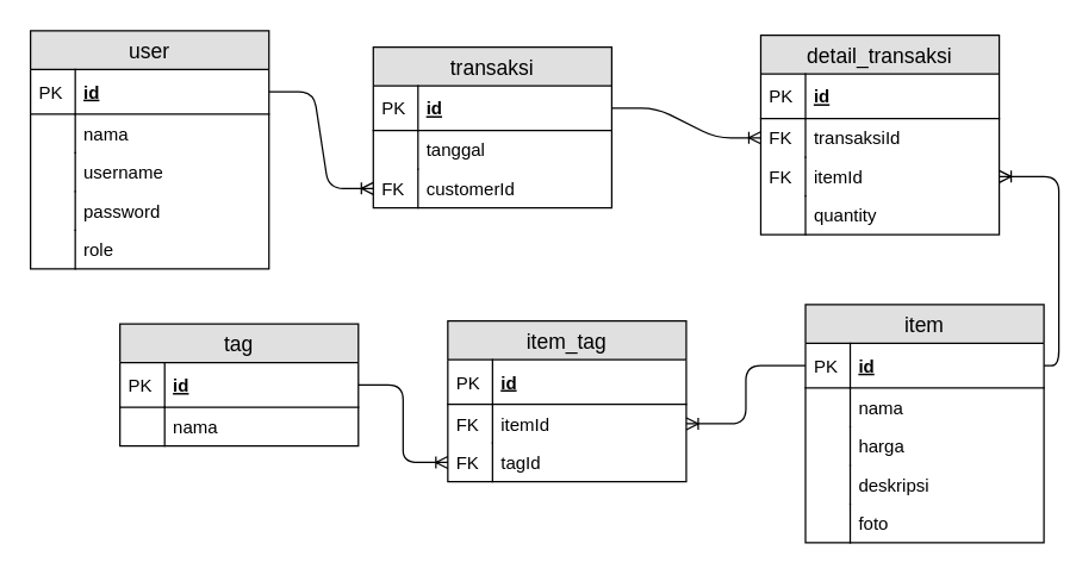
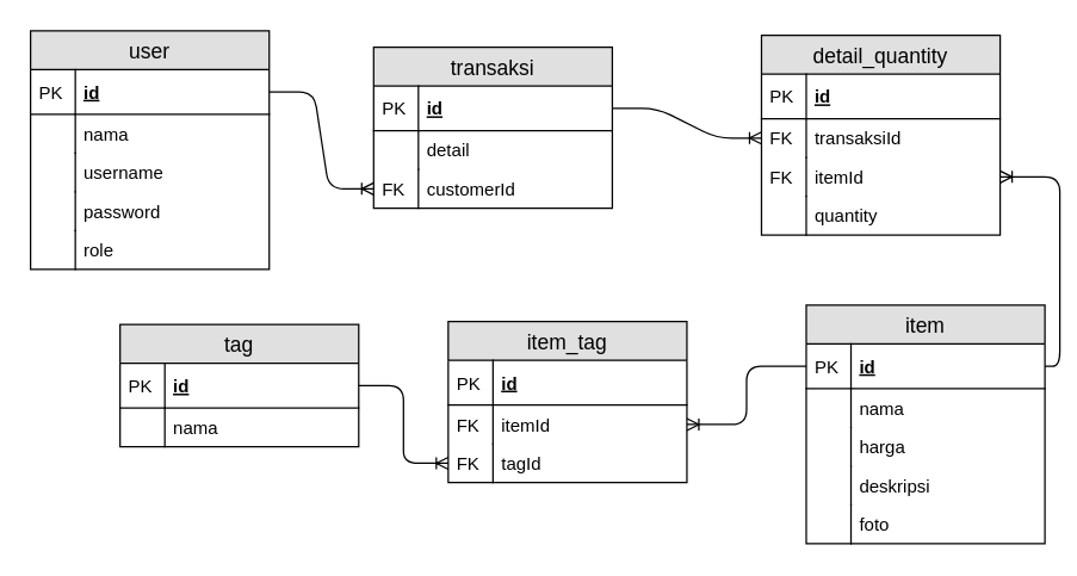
  <mxCell id="0" />
  <mxCell id="1" parent="0" />
  <mxCell id="2" value="user" style="swimlane;fontStyle=0;childLayout=stackLayout;horizontal=1;startSize=26;fillColor=#e0e0e0;horizontalStack=0;resizeParent=1;resizeParentMax=0;resizeLast=0;collapsible=1;marginBottom=0;swimlaneFillColor=#ffffff;align=center;fontSize=14;" vertex="1" parent="1"><mxGeometry x="20" y="20" width="160" height="160" as="geometry" /></mxCell>
  <mxCell id="3" value="id" style="shape=partialRectangle;top=0;left=0;right=0;bottom=1;align=left;verticalAlign=middle;fillColor=none;spacingLeft=34;spacingRight=4;overflow=hidden;rotatable=0;points=[[0,0.5],[1,0.5]];portConstraint=eastwest;dropTarget=0;fontStyle=5;fontSize=12;" vertex="1" parent="2"><mxGeometry y="26" width="160" height="30" as="geometry" /></mxCell>
  <mxCell id="4" value="PK" style="shape=partialRectangle;top=0;left=0;bottom=0;fillColor=none;align=left;verticalAlign=middle;spacingLeft=4;spacingRight=4;overflow=hidden;rotatable=0;points=[];portConstraint=eastwest;part=1;fontSize=12;" vertex="1" connectable="0" parent="3"><mxGeometry width="30" height="30" as="geometry" /></mxCell>
  <mxCell id="5" value="nama" style="shape=partialRectangle;top=0;left=0;right=0;bottom=0;align=left;verticalAlign=top;fillColor=none;spacingLeft=34;spacingRight=4;overflow=hidden;rotatable=0;points=[[0,0.5],[1,0.5]];portConstraint=eastwest;dropTarget=0;fontSize=12;" vertex="1" parent="2"><mxGeometry y="56" width="160" height="26" as="geometry" /></mxCell>
  <mxCell id="6" value="" style="shape=partialRectangle;top=0;left=0;bottom=0;fillColor=none;align=left;verticalAlign=top;spacingLeft=4;spacingRight=4;overflow=hidden;rotatable=0;points=[];portConstraint=eastwest;part=1;fontSize=12;" vertex="1" connectable="0" parent="5"><mxGeometry width="30" height="26" as="geometry" /></mxCell>
  <mxCell id="7" value="username" style="shape=partialRectangle;top=0;left=0;right=0;bottom=0;align=left;verticalAlign=top;fillColor=none;spacingLeft=34;spacingRight=4;overflow=hidden;rotatable=0;points=[[0,0.5],[1,0.5]];portConstraint=eastwest;dropTarget=0;fontSize=12;" vertex="1" parent="2"><mxGeometry y="82" width="160" height="26" as="geometry" /></mxCell>
  <mxCell id="8" value="" style="shape=partialRectangle;top=0;left=0;bottom=0;fillColor=none;align=left;verticalAlign=top;spacingLeft=4;spacingRight=4;overflow=hidden;rotatable=0;points=[];portConstraint=eastwest;part=1;fontSize=12;" vertex="1" connectable="0" parent="7"><mxGeometry width="30" height="26" as="geometry" /></mxCell>
  <mxCell id="9" value="password" style="shape=partialRectangle;top=0;left=0;right=0;bottom=0;align=left;verticalAlign=top;fillColor=none;spacingLeft=34;spacingRight=4;overflow=hidden;rotatable=0;points=[[0,0.5],[1,0.5]];portConstraint=eastwest;dropTarget=0;fontSize=12;" vertex="1" parent="2"><mxGeometry y="108" width="160" height="26" as="geometry" /></mxCell>
  <mxCell id="10" value="" style="shape=partialRectangle;top=0;left=0;bottom=0;fillColor=none;align=left;verticalAlign=top;spacingLeft=4;spacingRight=4;overflow=hidden;rotatable=0;points=[];portConstraint=eastwest;part=1;fontSize=12;" vertex="1" connectable="0" parent="9"><mxGeometry width="30" height="26" as="geometry" /></mxCell>
  <mxCell id="11" value="role" style="shape=partialRectangle;top=0;left=0;right=0;bottom=0;align=left;verticalAlign=top;fillColor=none;spacingLeft=34;spacingRight=4;overflow=hidden;rotatable=0;points=[[0,0.5],[1,0.5]];portConstraint=eastwest;dropTarget=0;fontSize=12;" vertex="1" parent="2"><mxGeometry y="134" width="160" height="26" as="geometry" /></mxCell>
  <mxCell id="12" value="" style="shape=partialRectangle;top=0;left=0;bottom=0;fillColor=none;align=left;verticalAlign=top;spacingLeft=4;spacingRight=4;overflow=hidden;rotatable=0;points=[];portConstraint=eastwest;part=1;fontSize=12;" vertex="1" connectable="0" parent="11"><mxGeometry width="30" height="26" as="geometry" /></mxCell>
  <mxCell id="13" value="item" style="swimlane;fontStyle=0;childLayout=stackLayout;horizontal=1;startSize=26;fillColor=#e0e0e0;horizontalStack=0;resizeParent=1;resizeParentMax=0;resizeLast=0;collapsible=1;marginBottom=0;swimlaneFillColor=#ffffff;align=center;fontSize=14;" vertex="1" parent="1"><mxGeometry x="540" y="204" width="160" height="160" as="geometry" /></mxCell>
  <mxCell id="14" value="id" style="shape=partialRectangle;top=0;left=0;right=0;bottom=1;align=left;verticalAlign=middle;fillColor=none;spacingLeft=34;spacingRight=4;overflow=hidden;rotatable=0;points=[[0,0.5],[1,0.5]];portConstraint=eastwest;dropTarget=0;fontStyle=5;fontSize=12;" vertex="1" parent="13"><mxGeometry y="26" width="160" height="30" as="geometry" /></mxCell>
  <mxCell id="15" value="PK" style="shape=partialRectangle;top=0;left=0;bottom=0;fillColor=none;align=left;verticalAlign=middle;spacingLeft=4;spacingRight=4;overflow=hidden;rotatable=0;points=[];portConstraint=eastwest;part=1;fontSize=12;" vertex="1" connectable="0" parent="14"><mxGeometry width="30" height="30" as="geometry" /></mxCell>
  <mxCell id="16" value="nama" style="shape=partialRectangle;top=0;left=0;right=0;bottom=0;align=left;verticalAlign=top;fillColor=none;spacingLeft=34;spacingRight=4;overflow=hidden;rotatable=0;points=[[0,0.5],[1,0.5]];portConstraint=eastwest;dropTarget=0;fontSize=12;" vertex="1" parent="13"><mxGeometry y="56" width="160" height="26" as="geometry" /></mxCell>
  <mxCell id="17" value="" style="shape=partialRectangle;top=0;left=0;bottom=0;fillColor=none;align=left;verticalAlign=top;spacingLeft=4;spacingRight=4;overflow=hidden;rotatable=0;points=[];portConstraint=eastwest;part=1;fontSize=12;" vertex="1" connectable="0" parent="16"><mxGeometry width="30" height="26" as="geometry" /></mxCell>
  <mxCell id="18" value="harga" style="shape=partialRectangle;top=0;left=0;right=0;bottom=0;align=left;verticalAlign=top;fillColor=none;spacingLeft=34;spacingRight=4;overflow=hidden;rotatable=0;points=[[0,0.5],[1,0.5]];portConstraint=eastwest;dropTarget=0;fontSize=12;" vertex="1" parent="13"><mxGeometry y="82" width="160" height="26" as="geometry" /></mxCell>
  <mxCell id="19" value="" style="shape=partialRectangle;top=0;left=0;bottom=0;fillColor=none;align=left;verticalAlign=top;spacingLeft=4;spacingRight=4;overflow=hidden;rotatable=0;points=[];portConstraint=eastwest;part=1;fontSize=12;" vertex="1" connectable="0" parent="18"><mxGeometry width="30" height="26" as="geometry" /></mxCell>
  <mxCell id="20" value="deskripsi" style="shape=partialRectangle;top=0;left=0;right=0;bottom=0;align=left;verticalAlign=top;fillColor=none;spacingLeft=34;spacingRight=4;overflow=hidden;rotatable=0;points=[[0,0.5],[1,0.5]];portConstraint=eastwest;dropTarget=0;fontSize=12;" vertex="1" parent="13"><mxGeometry y="108" width="160" height="26" as="geometry" /></mxCell>
  <mxCell id="21" value="" style="shape=partialRectangle;top=0;left=0;bottom=0;fillColor=none;align=left;verticalAlign=top;spacingLeft=4;spacingRight=4;overflow=hidden;rotatable=0;points=[];portConstraint=eastwest;part=1;fontSize=12;" vertex="1" connectable="0" parent="20"><mxGeometry width="30" height="26" as="geometry" /></mxCell>
  <mxCell id="22" value="foto" style="shape=partialRectangle;top=0;left=0;right=0;bottom=0;align=left;verticalAlign=top;fillColor=none;spacingLeft=34;spacingRight=4;overflow=hidden;rotatable=0;points=[[0,0.5],[1,0.5]];portConstraint=eastwest;dropTarget=0;fontSize=12;" vertex="1" parent="13"><mxGeometry y="134" width="160" height="26" as="geometry" /></mxCell>
  <mxCell id="23" value="" style="shape=partialRectangle;top=0;left=0;bottom=0;fillColor=none;align=left;verticalAlign=top;spacingLeft=4;spacingRight=4;overflow=hidden;rotatable=0;points=[];portConstraint=eastwest;part=1;fontSize=12;" vertex="1" connectable="0" parent="22"><mxGeometry width="30" height="26" as="geometry" /></mxCell>
  <mxCell id="24" value="tag" style="swimlane;fontStyle=0;childLayout=stackLayout;horizontal=1;startSize=26;fillColor=#e0e0e0;horizontalStack=0;resizeParent=1;resizeParentMax=0;resizeLast=0;collapsible=1;marginBottom=0;swimlaneFillColor=#ffffff;align=center;fontSize=14;" vertex="1" parent="1"><mxGeometry x="80" y="217" width="160" height="82" as="geometry" /></mxCell>
  <mxCell id="25" value="id" style="shape=partialRectangle;top=0;left=0;right=0;bottom=1;align=left;verticalAlign=middle;fillColor=none;spacingLeft=34;spacingRight=4;overflow=hidden;rotatable=0;points=[[0,0.5],[1,0.5]];portConstraint=eastwest;dropTarget=0;fontStyle=5;fontSize=12;" vertex="1" parent="24"><mxGeometry y="26" width="160" height="30" as="geometry" /></mxCell>
  <mxCell id="26" value="PK" style="shape=partialRectangle;top=0;left=0;bottom=0;fillColor=none;align=left;verticalAlign=middle;spacingLeft=4;spacingRight=4;overflow=hidden;rotatable=0;points=[];portConstraint=eastwest;part=1;fontSize=12;" vertex="1" connectable="0" parent="25"><mxGeometry width="30" height="30" as="geometry" /></mxCell>
  <mxCell id="27" value="nama" style="shape=partialRectangle;top=0;left=0;right=0;bottom=0;align=left;verticalAlign=top;fillColor=none;spacingLeft=34;spacingRight=4;overflow=hidden;rotatable=0;points=[[0,0.5],[1,0.5]];portConstraint=eastwest;dropTarget=0;fontSize=12;" vertex="1" parent="24"><mxGeometry y="56" width="160" height="26" as="geometry" /></mxCell>
  <mxCell id="28" value="" style="shape=partialRectangle;top=0;left=0;bottom=0;fillColor=none;align=left;verticalAlign=top;spacingLeft=4;spacingRight=4;overflow=hidden;rotatable=0;points=[];portConstraint=eastwest;part=1;fontSize=12;" vertex="1" connectable="0" parent="27"><mxGeometry width="30" height="26" as="geometry" /></mxCell>
  <mxCell id="29" value="item_tag" style="swimlane;fontStyle=0;childLayout=stackLayout;horizontal=1;startSize=26;fillColor=#e0e0e0;horizontalStack=0;resizeParent=1;resizeParentMax=0;resizeLast=0;collapsible=1;marginBottom=0;swimlaneFillColor=#ffffff;align=center;fontSize=14;" vertex="1" parent="1"><mxGeometry x="300" y="215" width="160" height="108" as="geometry" /></mxCell>
  <mxCell id="30" value="id" style="shape=partialRectangle;top=0;left=0;right=0;bottom=1;align=left;verticalAlign=middle;fillColor=none;spacingLeft=34;spacingRight=4;overflow=hidden;rotatable=0;points=[[0,0.5],[1,0.5]];portConstraint=eastwest;dropTarget=0;fontStyle=5;fontSize=12;" vertex="1" parent="29"><mxGeometry y="26" width="160" height="30" as="geometry" /></mxCell>
  <mxCell id="31" value="PK" style="shape=partialRectangle;top=0;left=0;bottom=0;fillColor=none;align=left;verticalAlign=middle;spacingLeft=4;spacingRight=4;overflow=hidden;rotatable=0;points=[];portConstraint=eastwest;part=1;fontSize=12;" vertex="1" connectable="0" parent="30"><mxGeometry width="30" height="30" as="geometry" /></mxCell>
  <mxCell id="32" value="itemId" style="shape=partialRectangle;top=0;left=0;right=0;bottom=0;align=left;verticalAlign=top;fillColor=none;spacingLeft=34;spacingRight=4;overflow=hidden;rotatable=0;points=[[0,0.5],[1,0.5]];portConstraint=eastwest;dropTarget=0;fontSize=12;" vertex="1" parent="29"><mxGeometry y="56" width="160" height="26" as="geometry" /></mxCell>
  <mxCell id="33" value="FK" style="shape=partialRectangle;top=0;left=0;bottom=0;fillColor=none;align=left;verticalAlign=top;spacingLeft=4;spacingRight=4;overflow=hidden;rotatable=0;points=[];portConstraint=eastwest;part=1;fontSize=12;" vertex="1" connectable="0" parent="32"><mxGeometry width="30" height="26" as="geometry" /></mxCell>
  <mxCell id="34" value="tagId" style="shape=partialRectangle;top=0;left=0;right=0;bottom=0;align=left;verticalAlign=top;fillColor=none;spacingLeft=34;spacingRight=4;overflow=hidden;rotatable=0;points=[[0,0.5],[1,0.5]];portConstraint=eastwest;dropTarget=0;fontSize=12;" vertex="1" parent="29"><mxGeometry y="82" width="160" height="26" as="geometry" /></mxCell>
  <mxCell id="35" value="FK" style="shape=partialRectangle;top=0;left=0;bottom=0;fillColor=none;align=left;verticalAlign=top;spacingLeft=4;spacingRight=4;overflow=hidden;rotatable=0;points=[];portConstraint=eastwest;part=1;fontSize=12;" vertex="1" connectable="0" parent="34"><mxGeometry width="30" height="26" as="geometry" /></mxCell>
- <mxCell id="36" value="detail_transaksi" style="swimlane;fontStyle=0;childLayout=stackLayout;horizontal=1;startSize=26;fillColor=#e0e0e0;horizontalStack=0;resizeParent=1;resizeParentMax=0;resizeLast=0;collapsible=1;marginBottom=0;swimlaneFillColor=#ffffff;align=center;fontSize=14;" vertex="1" parent="1"><mxGeometry x="510" y="23" width="160" height="134" as="geometry" /></mxCell>
+ <mxCell id="36" value="detail_quantity" style="swimlane;fontStyle=0;childLayout=stackLayout;horizontal=1;startSize=26;fillColor=#e0e0e0;horizontalStack=0;resizeParent=1;resizeParentMax=0;resizeLast=0;collapsible=1;marginBottom=0;swimlaneFillColor=#ffffff;align=center;fontSize=14;" vertex="1" parent="1"><mxGeometry x="510" y="23" width="160" height="134" as="geometry" /></mxCell>
  <mxCell id="37" value="id" style="shape=partialRectangle;top=0;left=0;right=0;bottom=1;align=left;verticalAlign=middle;fillColor=none;spacingLeft=34;spacingRight=4;overflow=hidden;rotatable=0;points=[[0,0.5],[1,0.5]];portConstraint=eastwest;dropTarget=0;fontStyle=5;fontSize=12;" vertex="1" parent="36"><mxGeometry y="26" width="160" height="30" as="geometry" /></mxCell>
  <mxCell id="38" value="PK" style="shape=partialRectangle;top=0;left=0;bottom=0;fillColor=none;align=left;verticalAlign=middle;spacingLeft=4;spacingRight=4;overflow=hidden;rotatable=0;points=[];portConstraint=eastwest;part=1;fontSize=12;" vertex="1" connectable="0" parent="37"><mxGeometry width="30" height="30" as="geometry" /></mxCell>
  <mxCell id="39" value="transaksiId" style="shape=partialRectangle;top=0;left=0;right=0;bottom=0;align=left;verticalAlign=top;fillColor=none;spacingLeft=34;spacingRight=4;overflow=hidden;rotatable=0;points=[[0,0.5],[1,0.5]];portConstraint=eastwest;dropTarget=0;fontSize=12;" vertex="1" parent="36"><mxGeometry y="56" width="160" height="26" as="geometry" /></mxCell>
  <mxCell id="40" value="FK" style="shape=partialRectangle;top=0;left=0;bottom=0;fillColor=none;align=left;verticalAlign=top;spacingLeft=4;spacingRight=4;overflow=hidden;rotatable=0;points=[];portConstraint=eastwest;part=1;fontSize=12;" vertex="1" connectable="0" parent="39"><mxGeometry width="30" height="26" as="geometry" /></mxCell>
  <mxCell id="41" value="itemId" style="shape=partialRectangle;top=0;left=0;right=0;bottom=0;align=left;verticalAlign=top;fillColor=none;spacingLeft=34;spacingRight=4;overflow=hidden;rotatable=0;points=[[0,0.5],[1,0.5]];portConstraint=eastwest;dropTarget=0;fontSize=12;" vertex="1" parent="36"><mxGeometry y="82" width="160" height="26" as="geometry" /></mxCell>
  <mxCell id="42" value="FK" style="shape=partialRectangle;top=0;left=0;bottom=0;fillColor=none;align=left;verticalAlign=top;spacingLeft=4;spacingRight=4;overflow=hidden;rotatable=0;points=[];portConstraint=eastwest;part=1;fontSize=12;" vertex="1" connectable="0" parent="41"><mxGeometry width="30" height="26" as="geometry" /></mxCell>
  <mxCell id="43" value="quantity" style="shape=partialRectangle;top=0;left=0;right=0;bottom=0;align=left;verticalAlign=top;fillColor=none;spacingLeft=34;spacingRight=4;overflow=hidden;rotatable=0;points=[[0,0.5],[1,0.5]];portConstraint=eastwest;dropTarget=0;fontSize=12;" vertex="1" parent="36"><mxGeometry y="108" width="160" height="26" as="geometry" /></mxCell>
  <mxCell id="44" value="" style="shape=partialRectangle;top=0;left=0;bottom=0;fillColor=none;align=left;verticalAlign=top;spacingLeft=4;spacingRight=4;overflow=hidden;rotatable=0;points=[];portConstraint=eastwest;part=1;fontSize=12;" vertex="1" connectable="0" parent="43"><mxGeometry width="30" height="26" as="geometry" /></mxCell>
  <mxCell id="45" value="transaksi" style="swimlane;fontStyle=0;childLayout=stackLayout;horizontal=1;startSize=26;fillColor=#e0e0e0;horizontalStack=0;resizeParent=1;resizeParentMax=0;resizeLast=0;collapsible=1;marginBottom=0;swimlaneFillColor=#ffffff;align=center;fontSize=14;" vertex="1" parent="1"><mxGeometry x="250" y="31" width="160" height="108" as="geometry" /></mxCell>
  <mxCell id="46" value="id" style="shape=partialRectangle;top=0;left=0;right=0;bottom=1;align=left;verticalAlign=middle;fillColor=none;spacingLeft=34;spacingRight=4;overflow=hidden;rotatable=0;points=[[0,0.5],[1,0.5]];portConstraint=eastwest;dropTarget=0;fontStyle=5;fontSize=12;" vertex="1" parent="45"><mxGeometry y="26" width="160" height="30" as="geometry" /></mxCell>
  <mxCell id="47" value="PK" style="shape=partialRectangle;top=0;left=0;bottom=0;fillColor=none;align=left;verticalAlign=middle;spacingLeft=4;spacingRight=4;overflow=hidden;rotatable=0;points=[];portConstraint=eastwest;part=1;fontSize=12;" vertex="1" connectable="0" parent="46"><mxGeometry width="30" height="30" as="geometry" /></mxCell>
- <mxCell id="48" value="tanggal" style="shape=partialRectangle;top=0;left=0;right=0;bottom=0;align=left;verticalAlign=top;fillColor=none;spacingLeft=34;spacingRight=4;overflow=hidden;rotatable=0;points=[[0,0.5],[1,0.5]];portConstraint=eastwest;dropTarget=0;fontSize=12;" vertex="1" parent="45"><mxGeometry y="56" width="160" height="26" as="geometry" /></mxCell>
+ <mxCell id="48" value="detail" style="shape=partialRectangle;top=0;left=0;right=0;bottom=0;align=left;verticalAlign=top;fillColor=none;spacingLeft=34;spacingRight=4;overflow=hidden;rotatable=0;points=[[0,0.5],[1,0.5]];portConstraint=eastwest;dropTarget=0;fontSize=12;" vertex="1" parent="45"><mxGeometry y="56" width="160" height="26" as="geometry" /></mxCell>
  <mxCell id="49" value="" style="shape=partialRectangle;top=0;left=0;bottom=0;fillColor=none;align=left;verticalAlign=top;spacingLeft=4;spacingRight=4;overflow=hidden;rotatable=0;points=[];portConstraint=eastwest;part=1;fontSize=12;" vertex="1" connectable="0" parent="48"><mxGeometry width="30" height="26" as="geometry" /></mxCell>
  <mxCell id="50" value="customerId" style="shape=partialRectangle;top=0;left=0;right=0;bottom=0;align=left;verticalAlign=top;fillColor=none;spacingLeft=34;spacingRight=4;overflow=hidden;rotatable=0;points=[[0,0.5],[1,0.5]];portConstraint=eastwest;dropTarget=0;fontSize=12;" vertex="1" parent="45"><mxGeometry y="82" width="160" height="26" as="geometry" /></mxCell>
  <mxCell id="51" value="FK" style="shape=partialRectangle;top=0;left=0;bottom=0;fillColor=none;align=left;verticalAlign=top;spacingLeft=4;spacingRight=4;overflow=hidden;rotatable=0;points=[];portConstraint=eastwest;part=1;fontSize=12;" vertex="1" connectable="0" parent="50"><mxGeometry width="30" height="26" as="geometry" /></mxCell>
  <mxCell id="52" value="" style="edgeStyle=entityRelationEdgeStyle;fontSize=12;html=1;endArrow=ERoneToMany;exitX=1;exitY=0.5;exitDx=0;exitDy=0;entryX=0;entryY=0.5;entryDx=0;entryDy=0;" edge="1" parent="1" source="3" target="50"><mxGeometry width="100" height="100" relative="1" as="geometry"><mxPoint x="195" y="244" as="sourcePoint" /><mxPoint x="295" y="144" as="targetPoint" /></mxGeometry></mxCell>
  <mxCell id="53" value="" style="edgeStyle=entityRelationEdgeStyle;fontSize=12;html=1;endArrow=ERoneToMany;entryX=0;entryY=0.5;entryDx=0;entryDy=0;exitX=1;exitY=0.5;exitDx=0;exitDy=0;" edge="1" parent="1" source="46" target="39"><mxGeometry width="100" height="100" relative="1" as="geometry"><mxPoint x="360" y="233.5" as="sourcePoint" /><mxPoint x="460" y="133.5" as="targetPoint" /></mxGeometry></mxCell>
  <mxCell id="54" value="" style="edgeStyle=orthogonalEdgeStyle;fontSize=12;html=1;endArrow=ERoneToMany;entryX=1;entryY=0.5;entryDx=0;entryDy=0;exitX=1;exitY=0.5;exitDx=0;exitDy=0;" edge="1" parent="1" source="14" target="41"><mxGeometry width="100" height="100" relative="1" as="geometry"><mxPoint x="395" y="220.5" as="sourcePoint" /><mxPoint x="495" y="120.5" as="targetPoint" /></mxGeometry></mxCell>
  <mxCell id="55" value="" style="edgeStyle=orthogonalEdgeStyle;fontSize=12;html=1;endArrow=ERoneToMany;entryX=1;entryY=0.5;entryDx=0;entryDy=0;exitX=0;exitY=0.5;exitDx=0;exitDy=0;" edge="1" parent="1" source="14" target="32"><mxGeometry width="100" height="100" relative="1" as="geometry"><mxPoint x="490" y="324" as="sourcePoint" /><mxPoint x="470" y="170" as="targetPoint" /></mxGeometry></mxCell>
  <mxCell id="56" value="" style="edgeStyle=entityRelationEdgeStyle;fontSize=12;html=1;endArrow=ERoneToMany;exitX=1;exitY=0.5;exitDx=0;exitDy=0;entryX=0;entryY=0.5;entryDx=0;entryDy=0;" edge="1" parent="1" source="25" target="34"><mxGeometry width="100" height="100" relative="1" as="geometry"><mxPoint x="10" y="514" as="sourcePoint" /><mxPoint x="110" y="414" as="targetPoint" /></mxGeometry></mxCell>
